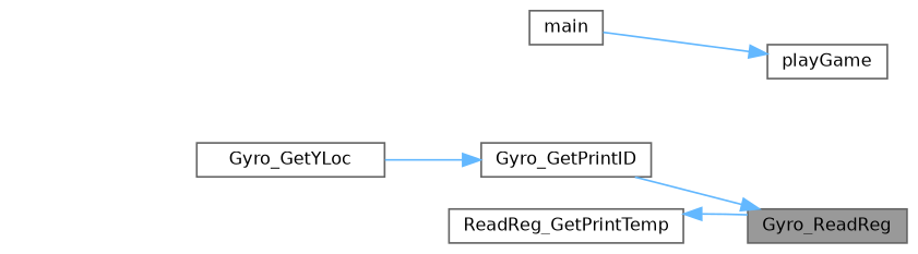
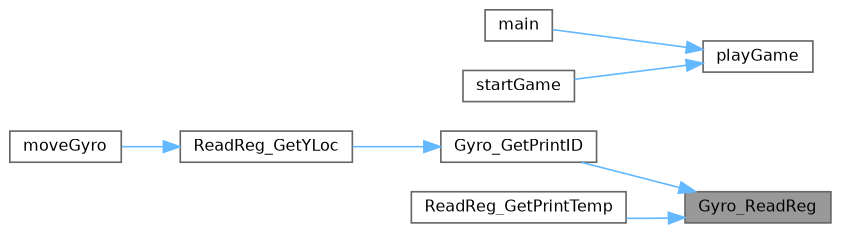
  digraph {
    rankdir=RL
    node [color=grey40 fillcolor=white fontname=Helvetica fontsize=10 shape=box style=filled]
    edge [color=steelblue1 dir=back fontname=Helvetica fontsize=10 labelfontname=Helvetica labelfontsize=10 style=solid]
    n1 [color=gray40 fillcolor=grey60 fontcolor=black height=0.2 label=Gyro_ReadReg width=0.4]
    n2 [height=0.2 label=Gyro_GetPrintID width=0.4]
    n3 [height=0.2 label=ReadReg_GetPrintTemp width=0.4]
-   n4 [height=0.2 label=Gyro_GetYLoc width=0.4]
+   n4 [height=0.2 label=ReadReg_GetYLoc width=0.4]
+   n5 [height=0.2 label=moveGyro width=0.4]
    n6 [height=0.2 label=playGame width=0.4]
    n7 [height=0.2 label=main width=0.4]
+   n8 [height=0.2 label=startGame width=0.4]
    n1 -> n2
-   n3 -> n1
+   n1 -> n3
    n2 -> n4
+   n4 -> n5
    n6 -> n7
+   n6 -> n8
  }
